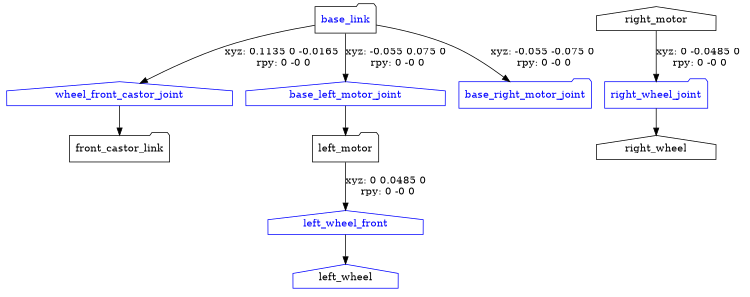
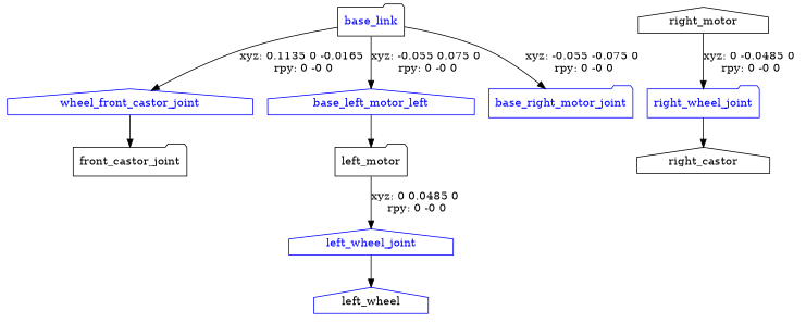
  digraph {
    node [fontcolor=blue shape=house color=blue]
    n1 [label=base_link shape=folder color=""]
    n2 [label=wheel_front_castor_joint]
-   base_left_motor_joint
+   base_left_motor_joint [label=base_left_motor_left]
    base_right_motor_joint [shape=folder]
-   n5 [label=front_castor_link shape=folder fontcolor="" color=""]
+   n5 [label=front_castor_joint shape=folder fontcolor="" color=""]
    n6 [label=left_motor shape=folder fontcolor="" color=""]
-   left_wheel_joint [label=left_wheel_front]
+   left_wheel_joint
    n8 [label=left_wheel fontcolor=""]
    n9 [label=right_motor fontcolor="" color=""]
    right_wheel_joint [shape=folder]
-   n11 [label=right_wheel fontcolor="" color=""]
+   n11 [label=right_castor fontcolor="" color=""]
    n1 -> n2 [label="xyz: 0.1135 0 -0.0165 \nrpy: 0 -0 0"]
    n1 -> base_left_motor_joint [label="xyz: -0.055 0.075 0 \nrpy: 0 -0 0"]
    n1 -> base_right_motor_joint [label="xyz: -0.055 -0.075 0 \nrpy: 0 -0 0"]
    n2 -> n5
    base_left_motor_joint -> n6
    n6 -> left_wheel_joint [label="xyz: 0 0.0485 0 \nrpy: 0 -0 0"]
    left_wheel_joint -> n8
    n9 -> right_wheel_joint [label="xyz: 0 -0.0485 0 \nrpy: 0 -0 0"]
    right_wheel_joint -> n11
  }
